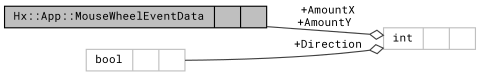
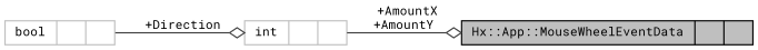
  digraph {
    fontname="Roboto Mono"
    rankdir=LR
    node [color=grey75 fillcolor=white fontname="Roboto Mono" fontsize=10 shape=record style=filled]
    edge [arrowhead=odiamond color=grey25 fontname="Roboto Mono" fontsize=10 labelfontname=Helvetica labelfontsize=10 style=solid]
    n1 [color=black fillcolor=grey75 fontcolor=black height=0.2 label="{Hx::App::MouseWheelEventData\n||}" width=0.4]
    n2 [height=0.2 label="{int\n||}" width=0.4]
    n3 [height=0.2 label="{bool\n||}" width=0.4]
-   n1 -> n2 [label=" +AmountX\n+AmountY"]
+   n2 -> n1 [label=" +AmountX\n+AmountY"]
    n3 -> n2 [label=" +Direction"]
  }
